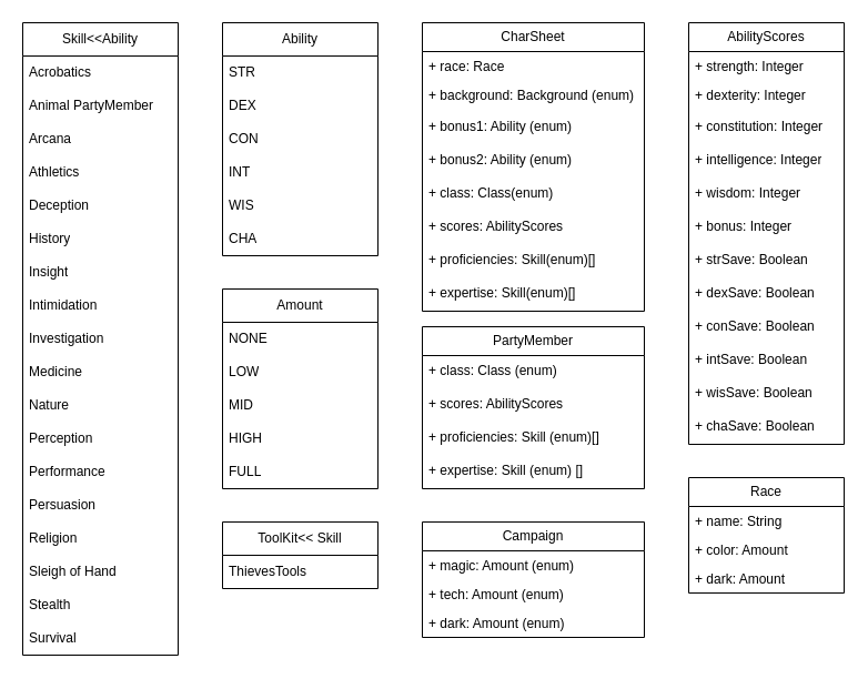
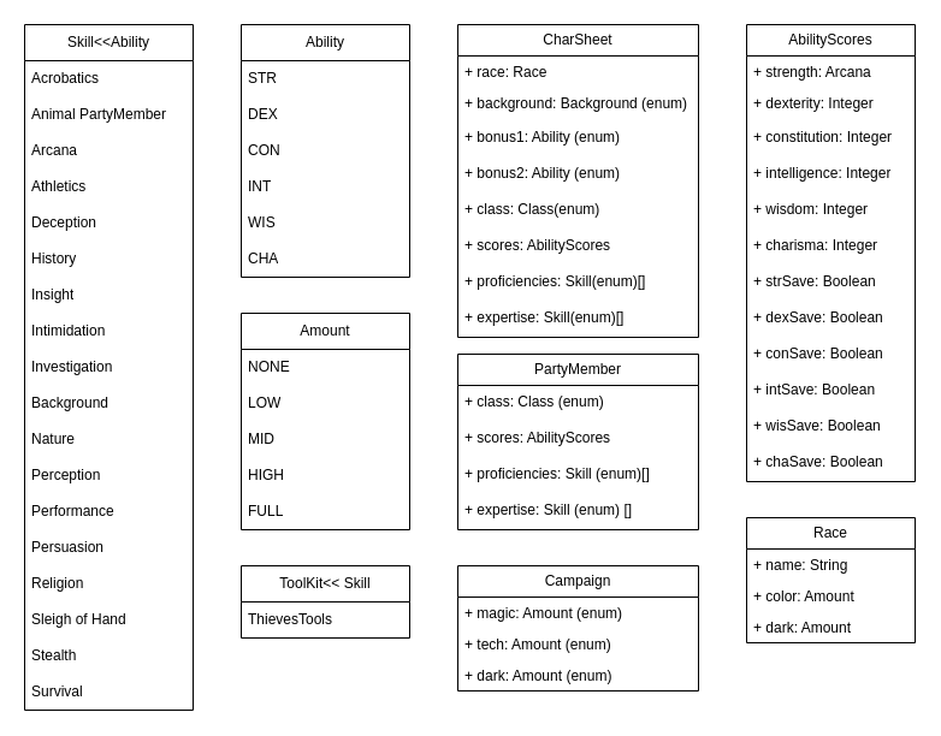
  <mxCell id="0" />
  <mxCell id="1" parent="0" />
  <mxCell id="2" value="CharSheet" style="swimlane;fontStyle=0;childLayout=stackLayout;horizontal=1;startSize=26;fillColor=none;horizontalStack=0;resizeParent=1;resizeParentMax=0;resizeLast=0;collapsible=1;marginBottom=0;whiteSpace=wrap;html=1;" vertex="1" parent="1"><mxGeometry x="380" y="20" width="200" height="260" as="geometry" /></mxCell>
  <mxCell id="3" value="+ race: Race" style="text;strokeColor=none;fillColor=none;align=left;verticalAlign=top;spacingLeft=4;spacingRight=4;overflow=hidden;rotatable=0;points=[[0,0.5],[1,0.5]];portConstraint=eastwest;whiteSpace=wrap;html=1;" vertex="1" parent="2"><mxGeometry y="26" width="200" height="26" as="geometry" /></mxCell>
  <mxCell id="4" value="+ background: Background (enum)" style="text;strokeColor=none;fillColor=none;align=left;verticalAlign=top;spacingLeft=4;spacingRight=4;overflow=hidden;rotatable=0;points=[[0,0.5],[1,0.5]];portConstraint=eastwest;whiteSpace=wrap;html=1;" vertex="1" parent="2"><mxGeometry y="52" width="200" height="28" as="geometry" /></mxCell>
  <mxCell id="5" value="&lt;div&gt;+ bonus1: Ability (enum)&lt;/div&gt;" style="text;strokeColor=none;fillColor=none;align=left;verticalAlign=top;spacingLeft=4;spacingRight=4;overflow=hidden;rotatable=0;points=[[0,0.5],[1,0.5]];portConstraint=eastwest;whiteSpace=wrap;html=1;" vertex="1" parent="2"><mxGeometry y="80" width="200" height="30" as="geometry" /></mxCell>
  <mxCell id="6" value="&lt;div&gt;+ bonus2: Ability (enum)&lt;/div&gt;" style="text;strokeColor=none;fillColor=none;align=left;verticalAlign=top;spacingLeft=4;spacingRight=4;overflow=hidden;rotatable=0;points=[[0,0.5],[1,0.5]];portConstraint=eastwest;whiteSpace=wrap;html=1;" vertex="1" parent="2"><mxGeometry y="110" width="200" height="30" as="geometry" /></mxCell>
  <mxCell id="7" value="&lt;div&gt;+ class: Class(enum)&lt;/div&gt;" style="text;strokeColor=none;fillColor=none;align=left;verticalAlign=top;spacingLeft=4;spacingRight=4;overflow=hidden;rotatable=0;points=[[0,0.5],[1,0.5]];portConstraint=eastwest;whiteSpace=wrap;html=1;" vertex="1" parent="2"><mxGeometry y="140" width="200" height="30" as="geometry" /></mxCell>
  <mxCell id="8" value="&lt;div&gt;+ scores: AbilityScores&lt;/div&gt;" style="text;strokeColor=none;fillColor=none;align=left;verticalAlign=top;spacingLeft=4;spacingRight=4;overflow=hidden;rotatable=0;points=[[0,0.5],[1,0.5]];portConstraint=eastwest;whiteSpace=wrap;html=1;" vertex="1" parent="2"><mxGeometry y="170" width="200" height="30" as="geometry" /></mxCell>
  <mxCell id="9" value="&lt;div&gt;+ proficiencies: Skill(enum)[]&lt;/div&gt;" style="text;strokeColor=none;fillColor=none;align=left;verticalAlign=top;spacingLeft=4;spacingRight=4;overflow=hidden;rotatable=0;points=[[0,0.5],[1,0.5]];portConstraint=eastwest;whiteSpace=wrap;html=1;" vertex="1" parent="2"><mxGeometry y="200" width="200" height="30" as="geometry" /></mxCell>
  <mxCell id="10" value="&lt;div&gt;+ expertise: Skill(enum)[]&lt;/div&gt;" style="text;strokeColor=none;fillColor=none;align=left;verticalAlign=top;spacingLeft=4;spacingRight=4;overflow=hidden;rotatable=0;points=[[0,0.5],[1,0.5]];portConstraint=eastwest;whiteSpace=wrap;html=1;" vertex="1" parent="2"><mxGeometry y="230" width="200" height="30" as="geometry" /></mxCell>
  <mxCell id="11" value="Ability" style="swimlane;fontStyle=0;childLayout=stackLayout;horizontal=1;startSize=30;horizontalStack=0;resizeParent=1;resizeParentMax=0;resizeLast=0;collapsible=1;marginBottom=0;whiteSpace=wrap;html=1;" vertex="1" parent="1"><mxGeometry x="200" y="20" width="140" height="210" as="geometry" /></mxCell>
  <mxCell id="12" value="STR" style="text;strokeColor=none;fillColor=none;align=left;verticalAlign=middle;spacingLeft=4;spacingRight=4;overflow=hidden;points=[[0,0.5],[1,0.5]];portConstraint=eastwest;rotatable=0;whiteSpace=wrap;html=1;" vertex="1" parent="11"><mxGeometry y="30" width="140" height="30" as="geometry" /></mxCell>
  <mxCell id="13" value="DEX" style="text;strokeColor=none;fillColor=none;align=left;verticalAlign=middle;spacingLeft=4;spacingRight=4;overflow=hidden;points=[[0,0.5],[1,0.5]];portConstraint=eastwest;rotatable=0;whiteSpace=wrap;html=1;" vertex="1" parent="11"><mxGeometry y="60" width="140" height="30" as="geometry" /></mxCell>
  <mxCell id="14" value="CON" style="text;strokeColor=none;fillColor=none;align=left;verticalAlign=middle;spacingLeft=4;spacingRight=4;overflow=hidden;points=[[0,0.5],[1,0.5]];portConstraint=eastwest;rotatable=0;whiteSpace=wrap;html=1;" vertex="1" parent="11"><mxGeometry y="90" width="140" height="30" as="geometry" /></mxCell>
  <mxCell id="15" value="INT" style="text;strokeColor=none;fillColor=none;align=left;verticalAlign=middle;spacingLeft=4;spacingRight=4;overflow=hidden;points=[[0,0.5],[1,0.5]];portConstraint=eastwest;rotatable=0;whiteSpace=wrap;html=1;" vertex="1" parent="11"><mxGeometry y="120" width="140" height="30" as="geometry" /></mxCell>
  <mxCell id="16" value="WIS" style="text;strokeColor=none;fillColor=none;align=left;verticalAlign=middle;spacingLeft=4;spacingRight=4;overflow=hidden;points=[[0,0.5],[1,0.5]];portConstraint=eastwest;rotatable=0;whiteSpace=wrap;html=1;" vertex="1" parent="11"><mxGeometry y="150" width="140" height="30" as="geometry" /></mxCell>
  <mxCell id="17" value="CHA" style="text;strokeColor=none;fillColor=none;align=left;verticalAlign=middle;spacingLeft=4;spacingRight=4;overflow=hidden;points=[[0,0.5],[1,0.5]];portConstraint=eastwest;rotatable=0;whiteSpace=wrap;html=1;" vertex="1" parent="11"><mxGeometry y="180" width="140" height="30" as="geometry" /></mxCell>
  <mxCell id="18" value="Skill&amp;lt;&amp;lt;Ability" style="swimlane;fontStyle=0;childLayout=stackLayout;horizontal=1;startSize=30;horizontalStack=0;resizeParent=1;resizeParentMax=0;resizeLast=0;collapsible=1;marginBottom=0;whiteSpace=wrap;html=1;" vertex="1" parent="1"><mxGeometry x="20" y="20" width="140" height="570" as="geometry" /></mxCell>
  <mxCell id="19" value="Acrobatics&lt;span style=&quot;white-space: pre;&quot;&gt; &lt;/span&gt;" style="text;strokeColor=none;fillColor=none;align=left;verticalAlign=middle;spacingLeft=4;spacingRight=4;overflow=hidden;points=[[0,0.5],[1,0.5]];portConstraint=eastwest;rotatable=0;whiteSpace=wrap;html=1;" vertex="1" parent="18"><mxGeometry y="30" width="140" height="30" as="geometry" /></mxCell>
  <mxCell id="20" value="Animal PartyMember" style="text;strokeColor=none;fillColor=none;align=left;verticalAlign=middle;spacingLeft=4;spacingRight=4;overflow=hidden;points=[[0,0.5],[1,0.5]];portConstraint=eastwest;rotatable=0;whiteSpace=wrap;html=1;" vertex="1" parent="18"><mxGeometry y="60" width="140" height="30" as="geometry" /></mxCell>
  <mxCell id="21" value="Arcana" style="text;strokeColor=none;fillColor=none;align=left;verticalAlign=middle;spacingLeft=4;spacingRight=4;overflow=hidden;points=[[0,0.5],[1,0.5]];portConstraint=eastwest;rotatable=0;whiteSpace=wrap;html=1;" vertex="1" parent="18"><mxGeometry y="90" width="140" height="30" as="geometry" /></mxCell>
  <mxCell id="22" value="Athletics" style="text;strokeColor=none;fillColor=none;align=left;verticalAlign=middle;spacingLeft=4;spacingRight=4;overflow=hidden;points=[[0,0.5],[1,0.5]];portConstraint=eastwest;rotatable=0;whiteSpace=wrap;html=1;" vertex="1" parent="18"><mxGeometry y="120" width="140" height="30" as="geometry" /></mxCell>
  <mxCell id="23" value="Deception" style="text;strokeColor=none;fillColor=none;align=left;verticalAlign=middle;spacingLeft=4;spacingRight=4;overflow=hidden;points=[[0,0.5],[1,0.5]];portConstraint=eastwest;rotatable=0;whiteSpace=wrap;html=1;" vertex="1" parent="18"><mxGeometry y="150" width="140" height="30" as="geometry" /></mxCell>
  <mxCell id="24" value="History" style="text;strokeColor=none;fillColor=none;align=left;verticalAlign=middle;spacingLeft=4;spacingRight=4;overflow=hidden;points=[[0,0.5],[1,0.5]];portConstraint=eastwest;rotatable=0;whiteSpace=wrap;html=1;" vertex="1" parent="18"><mxGeometry y="180" width="140" height="30" as="geometry" /></mxCell>
  <mxCell id="25" value="Insight" style="text;strokeColor=none;fillColor=none;align=left;verticalAlign=middle;spacingLeft=4;spacingRight=4;overflow=hidden;points=[[0,0.5],[1,0.5]];portConstraint=eastwest;rotatable=0;whiteSpace=wrap;html=1;" vertex="1" parent="18"><mxGeometry y="210" width="140" height="30" as="geometry" /></mxCell>
  <mxCell id="26" value="Intimidation" style="text;strokeColor=none;fillColor=none;align=left;verticalAlign=middle;spacingLeft=4;spacingRight=4;overflow=hidden;points=[[0,0.5],[1,0.5]];portConstraint=eastwest;rotatable=0;whiteSpace=wrap;html=1;" vertex="1" parent="18"><mxGeometry y="240" width="140" height="30" as="geometry" /></mxCell>
  <mxCell id="27" value="Investigation" style="text;strokeColor=none;fillColor=none;align=left;verticalAlign=middle;spacingLeft=4;spacingRight=4;overflow=hidden;points=[[0,0.5],[1,0.5]];portConstraint=eastwest;rotatable=0;whiteSpace=wrap;html=1;" vertex="1" parent="18"><mxGeometry y="270" width="140" height="30" as="geometry" /></mxCell>
- <mxCell id="28" value="Medicine" style="text;strokeColor=none;fillColor=none;align=left;verticalAlign=middle;spacingLeft=4;spacingRight=4;overflow=hidden;points=[[0,0.5],[1,0.5]];portConstraint=eastwest;rotatable=0;whiteSpace=wrap;html=1;" vertex="1" parent="18"><mxGeometry y="300" width="140" height="30" as="geometry" /></mxCell>
+ <mxCell id="28" value="Background" style="text;strokeColor=none;fillColor=none;align=left;verticalAlign=middle;spacingLeft=4;spacingRight=4;overflow=hidden;points=[[0,0.5],[1,0.5]];portConstraint=eastwest;rotatable=0;whiteSpace=wrap;html=1;" vertex="1" parent="18"><mxGeometry y="300" width="140" height="30" as="geometry" /></mxCell>
  <mxCell id="29" value="Nature" style="text;strokeColor=none;fillColor=none;align=left;verticalAlign=middle;spacingLeft=4;spacingRight=4;overflow=hidden;points=[[0,0.5],[1,0.5]];portConstraint=eastwest;rotatable=0;whiteSpace=wrap;html=1;" vertex="1" parent="18"><mxGeometry y="330" width="140" height="30" as="geometry" /></mxCell>
  <mxCell id="30" value="Perception" style="text;strokeColor=none;fillColor=none;align=left;verticalAlign=middle;spacingLeft=4;spacingRight=4;overflow=hidden;points=[[0,0.5],[1,0.5]];portConstraint=eastwest;rotatable=0;whiteSpace=wrap;html=1;" vertex="1" parent="18"><mxGeometry y="360" width="140" height="30" as="geometry" /></mxCell>
  <mxCell id="31" value="Performance" style="text;strokeColor=none;fillColor=none;align=left;verticalAlign=middle;spacingLeft=4;spacingRight=4;overflow=hidden;points=[[0,0.5],[1,0.5]];portConstraint=eastwest;rotatable=0;whiteSpace=wrap;html=1;" vertex="1" parent="18"><mxGeometry y="390" width="140" height="30" as="geometry" /></mxCell>
  <mxCell id="32" value="Persuasion" style="text;strokeColor=none;fillColor=none;align=left;verticalAlign=middle;spacingLeft=4;spacingRight=4;overflow=hidden;points=[[0,0.5],[1,0.5]];portConstraint=eastwest;rotatable=0;whiteSpace=wrap;html=1;" vertex="1" parent="18"><mxGeometry y="420" width="140" height="30" as="geometry" /></mxCell>
  <mxCell id="33" value="Religion" style="text;strokeColor=none;fillColor=none;align=left;verticalAlign=middle;spacingLeft=4;spacingRight=4;overflow=hidden;points=[[0,0.5],[1,0.5]];portConstraint=eastwest;rotatable=0;whiteSpace=wrap;html=1;" vertex="1" parent="18"><mxGeometry y="450" width="140" height="30" as="geometry" /></mxCell>
  <mxCell id="34" value="Sleigh of Hand" style="text;strokeColor=none;fillColor=none;align=left;verticalAlign=middle;spacingLeft=4;spacingRight=4;overflow=hidden;points=[[0,0.5],[1,0.5]];portConstraint=eastwest;rotatable=0;whiteSpace=wrap;html=1;" vertex="1" parent="18"><mxGeometry y="480" width="140" height="30" as="geometry" /></mxCell>
  <mxCell id="35" value="Stealth" style="text;strokeColor=none;fillColor=none;align=left;verticalAlign=middle;spacingLeft=4;spacingRight=4;overflow=hidden;points=[[0,0.5],[1,0.5]];portConstraint=eastwest;rotatable=0;whiteSpace=wrap;html=1;" vertex="1" parent="18"><mxGeometry y="510" width="140" height="30" as="geometry" /></mxCell>
  <mxCell id="36" value="&lt;div&gt;Survival&lt;/div&gt;" style="text;strokeColor=none;fillColor=none;align=left;verticalAlign=middle;spacingLeft=4;spacingRight=4;overflow=hidden;points=[[0,0.5],[1,0.5]];portConstraint=eastwest;rotatable=0;whiteSpace=wrap;html=1;" vertex="1" parent="18"><mxGeometry y="540" width="140" height="30" as="geometry" /></mxCell>
  <mxCell id="37" value="AbilityScores" style="swimlane;fontStyle=0;childLayout=stackLayout;horizontal=1;startSize=26;fillColor=none;horizontalStack=0;resizeParent=1;resizeParentMax=0;resizeLast=0;collapsible=1;marginBottom=0;whiteSpace=wrap;html=1;" vertex="1" parent="1"><mxGeometry x="620" y="20" width="140" height="380" as="geometry" /></mxCell>
- <mxCell id="38" value="+ strength: Integer" style="text;strokeColor=none;fillColor=none;align=left;verticalAlign=top;spacingLeft=4;spacingRight=4;overflow=hidden;rotatable=0;points=[[0,0.5],[1,0.5]];portConstraint=eastwest;whiteSpace=wrap;html=1;" vertex="1" parent="37"><mxGeometry y="26" width="140" height="26" as="geometry" /></mxCell>
+ <mxCell id="38" value="+ strength: Arcana" style="text;strokeColor=none;fillColor=none;align=left;verticalAlign=top;spacingLeft=4;spacingRight=4;overflow=hidden;rotatable=0;points=[[0,0.5],[1,0.5]];portConstraint=eastwest;whiteSpace=wrap;html=1;" vertex="1" parent="37"><mxGeometry y="26" width="140" height="26" as="geometry" /></mxCell>
  <mxCell id="39" value="+ dexterity: Integer" style="text;strokeColor=none;fillColor=none;align=left;verticalAlign=top;spacingLeft=4;spacingRight=4;overflow=hidden;rotatable=0;points=[[0,0.5],[1,0.5]];portConstraint=eastwest;whiteSpace=wrap;html=1;" vertex="1" parent="37"><mxGeometry y="52" width="140" height="28" as="geometry" /></mxCell>
  <mxCell id="40" value="&lt;div&gt;+ constitution: Integer&lt;/div&gt;" style="text;strokeColor=none;fillColor=none;align=left;verticalAlign=top;spacingLeft=4;spacingRight=4;overflow=hidden;rotatable=0;points=[[0,0.5],[1,0.5]];portConstraint=eastwest;whiteSpace=wrap;html=1;" vertex="1" parent="37"><mxGeometry y="80" width="140" height="30" as="geometry" /></mxCell>
  <mxCell id="41" value="+ intelligence: Integer" style="text;strokeColor=none;fillColor=none;align=left;verticalAlign=top;spacingLeft=4;spacingRight=4;overflow=hidden;rotatable=0;points=[[0,0.5],[1,0.5]];portConstraint=eastwest;whiteSpace=wrap;html=1;" vertex="1" parent="37"><mxGeometry y="110" width="140" height="30" as="geometry" /></mxCell>
  <mxCell id="42" value="+ wisdom: Integer" style="text;strokeColor=none;fillColor=none;align=left;verticalAlign=top;spacingLeft=4;spacingRight=4;overflow=hidden;rotatable=0;points=[[0,0.5],[1,0.5]];portConstraint=eastwest;whiteSpace=wrap;html=1;" vertex="1" parent="37"><mxGeometry y="140" width="140" height="30" as="geometry" /></mxCell>
- <mxCell id="43" value="+ bonus: Integer" style="text;strokeColor=none;fillColor=none;align=left;verticalAlign=top;spacingLeft=4;spacingRight=4;overflow=hidden;rotatable=0;points=[[0,0.5],[1,0.5]];portConstraint=eastwest;whiteSpace=wrap;html=1;" vertex="1" parent="37"><mxGeometry y="170" width="140" height="30" as="geometry" /></mxCell>
+ <mxCell id="43" value="+ charisma: Integer" style="text;strokeColor=none;fillColor=none;align=left;verticalAlign=top;spacingLeft=4;spacingRight=4;overflow=hidden;rotatable=0;points=[[0,0.5],[1,0.5]];portConstraint=eastwest;whiteSpace=wrap;html=1;" vertex="1" parent="37"><mxGeometry y="170" width="140" height="30" as="geometry" /></mxCell>
  <mxCell id="44" value="&lt;div&gt;+ strSave: Boolean&lt;br&gt;&lt;/div&gt;" style="text;strokeColor=none;fillColor=none;align=left;verticalAlign=top;spacingLeft=4;spacingRight=4;overflow=hidden;rotatable=0;points=[[0,0.5],[1,0.5]];portConstraint=eastwest;whiteSpace=wrap;html=1;" vertex="1" parent="37"><mxGeometry y="200" width="140" height="30" as="geometry" /></mxCell>
  <mxCell id="45" value="&lt;div&gt;+ dexSave: Boolean&lt;br&gt;&lt;/div&gt;" style="text;strokeColor=none;fillColor=none;align=left;verticalAlign=top;spacingLeft=4;spacingRight=4;overflow=hidden;rotatable=0;points=[[0,0.5],[1,0.5]];portConstraint=eastwest;whiteSpace=wrap;html=1;" vertex="1" parent="37"><mxGeometry y="230" width="140" height="30" as="geometry" /></mxCell>
  <mxCell id="46" value="&lt;div&gt;+ conSave: Boolean&lt;br&gt;&lt;/div&gt;" style="text;strokeColor=none;fillColor=none;align=left;verticalAlign=top;spacingLeft=4;spacingRight=4;overflow=hidden;rotatable=0;points=[[0,0.5],[1,0.5]];portConstraint=eastwest;whiteSpace=wrap;html=1;" vertex="1" parent="37"><mxGeometry y="260" width="140" height="30" as="geometry" /></mxCell>
  <mxCell id="47" value="&lt;div&gt;+ intSave: Boolean&lt;br&gt;&lt;/div&gt;" style="text;strokeColor=none;fillColor=none;align=left;verticalAlign=top;spacingLeft=4;spacingRight=4;overflow=hidden;rotatable=0;points=[[0,0.5],[1,0.5]];portConstraint=eastwest;whiteSpace=wrap;html=1;" vertex="1" parent="37"><mxGeometry y="290" width="140" height="30" as="geometry" /></mxCell>
  <mxCell id="48" value="&lt;div&gt;+ wisSave: Boolean&lt;br&gt;&lt;/div&gt;" style="text;strokeColor=none;fillColor=none;align=left;verticalAlign=top;spacingLeft=4;spacingRight=4;overflow=hidden;rotatable=0;points=[[0,0.5],[1,0.5]];portConstraint=eastwest;whiteSpace=wrap;html=1;" vertex="1" parent="37"><mxGeometry y="320" width="140" height="30" as="geometry" /></mxCell>
  <mxCell id="49" value="&lt;div&gt;+ chaSave: Boolean&lt;br&gt;&lt;/div&gt;" style="text;strokeColor=none;fillColor=none;align=left;verticalAlign=top;spacingLeft=4;spacingRight=4;overflow=hidden;rotatable=0;points=[[0,0.5],[1,0.5]];portConstraint=eastwest;whiteSpace=wrap;html=1;" vertex="1" parent="37"><mxGeometry y="350" width="140" height="30" as="geometry" /></mxCell>
  <mxCell id="50" value="Amount" style="swimlane;fontStyle=0;childLayout=stackLayout;horizontal=1;startSize=30;horizontalStack=0;resizeParent=1;resizeParentMax=0;resizeLast=0;collapsible=1;marginBottom=0;whiteSpace=wrap;html=1;" vertex="1" parent="1"><mxGeometry x="200" y="260" width="140" height="180" as="geometry" /></mxCell>
  <mxCell id="51" value="NONE" style="text;strokeColor=none;fillColor=none;align=left;verticalAlign=middle;spacingLeft=4;spacingRight=4;overflow=hidden;points=[[0,0.5],[1,0.5]];portConstraint=eastwest;rotatable=0;whiteSpace=wrap;html=1;" vertex="1" parent="50"><mxGeometry y="30" width="140" height="30" as="geometry" /></mxCell>
  <mxCell id="52" value="LOW" style="text;strokeColor=none;fillColor=none;align=left;verticalAlign=middle;spacingLeft=4;spacingRight=4;overflow=hidden;points=[[0,0.5],[1,0.5]];portConstraint=eastwest;rotatable=0;whiteSpace=wrap;html=1;" vertex="1" parent="50"><mxGeometry y="60" width="140" height="30" as="geometry" /></mxCell>
  <mxCell id="53" value="MID" style="text;strokeColor=none;fillColor=none;align=left;verticalAlign=middle;spacingLeft=4;spacingRight=4;overflow=hidden;points=[[0,0.5],[1,0.5]];portConstraint=eastwest;rotatable=0;whiteSpace=wrap;html=1;" vertex="1" parent="50"><mxGeometry y="90" width="140" height="30" as="geometry" /></mxCell>
  <mxCell id="54" value="HIGH" style="text;strokeColor=none;fillColor=none;align=left;verticalAlign=middle;spacingLeft=4;spacingRight=4;overflow=hidden;points=[[0,0.5],[1,0.5]];portConstraint=eastwest;rotatable=0;whiteSpace=wrap;html=1;" vertex="1" parent="50"><mxGeometry y="120" width="140" height="30" as="geometry" /></mxCell>
  <mxCell id="55" value="FULL" style="text;strokeColor=none;fillColor=none;align=left;verticalAlign=middle;spacingLeft=4;spacingRight=4;overflow=hidden;points=[[0,0.5],[1,0.5]];portConstraint=eastwest;rotatable=0;whiteSpace=wrap;html=1;" vertex="1" parent="50"><mxGeometry y="150" width="140" height="30" as="geometry" /></mxCell>
  <mxCell id="56" value="Campaign" style="swimlane;fontStyle=0;childLayout=stackLayout;horizontal=1;startSize=26;fillColor=none;horizontalStack=0;resizeParent=1;resizeParentMax=0;resizeLast=0;collapsible=1;marginBottom=0;whiteSpace=wrap;html=1;" vertex="1" parent="1"><mxGeometry x="380" y="470" width="200" height="104" as="geometry" /></mxCell>
  <mxCell id="57" value="+ magic: Amount (enum)" style="text;strokeColor=none;fillColor=none;align=left;verticalAlign=top;spacingLeft=4;spacingRight=4;overflow=hidden;rotatable=0;points=[[0,0.5],[1,0.5]];portConstraint=eastwest;whiteSpace=wrap;html=1;" vertex="1" parent="56"><mxGeometry y="26" width="200" height="26" as="geometry" /></mxCell>
  <mxCell id="58" value="+ tech: Amount (enum)" style="text;strokeColor=none;fillColor=none;align=left;verticalAlign=top;spacingLeft=4;spacingRight=4;overflow=hidden;rotatable=0;points=[[0,0.5],[1,0.5]];portConstraint=eastwest;whiteSpace=wrap;html=1;" vertex="1" parent="56"><mxGeometry y="52" width="200" height="26" as="geometry" /></mxCell>
  <mxCell id="59" value="&lt;div&gt;+ dark: Amount (enum)&lt;/div&gt;" style="text;strokeColor=none;fillColor=none;align=left;verticalAlign=top;spacingLeft=4;spacingRight=4;overflow=hidden;rotatable=0;points=[[0,0.5],[1,0.5]];portConstraint=eastwest;whiteSpace=wrap;html=1;" vertex="1" parent="56"><mxGeometry y="78" width="200" height="26" as="geometry" /></mxCell>
  <mxCell id="60" value="Race" style="swimlane;fontStyle=0;childLayout=stackLayout;horizontal=1;startSize=26;fillColor=none;horizontalStack=0;resizeParent=1;resizeParentMax=0;resizeLast=0;collapsible=1;marginBottom=0;whiteSpace=wrap;html=1;" vertex="1" parent="1"><mxGeometry x="620" y="430" width="140" height="104" as="geometry" /></mxCell>
  <mxCell id="61" value="+ name: String" style="text;strokeColor=none;fillColor=none;align=left;verticalAlign=top;spacingLeft=4;spacingRight=4;overflow=hidden;rotatable=0;points=[[0,0.5],[1,0.5]];portConstraint=eastwest;whiteSpace=wrap;html=1;" vertex="1" parent="60"><mxGeometry y="26" width="140" height="26" as="geometry" /></mxCell>
  <mxCell id="62" value="+ color: Amount" style="text;strokeColor=none;fillColor=none;align=left;verticalAlign=top;spacingLeft=4;spacingRight=4;overflow=hidden;rotatable=0;points=[[0,0.5],[1,0.5]];portConstraint=eastwest;whiteSpace=wrap;html=1;" vertex="1" parent="60"><mxGeometry y="52" width="140" height="26" as="geometry" /></mxCell>
  <mxCell id="63" value="+ dark: Amount" style="text;strokeColor=none;fillColor=none;align=left;verticalAlign=top;spacingLeft=4;spacingRight=4;overflow=hidden;rotatable=0;points=[[0,0.5],[1,0.5]];portConstraint=eastwest;whiteSpace=wrap;html=1;" vertex="1" parent="60"><mxGeometry y="78" width="140" height="26" as="geometry" /></mxCell>
  <mxCell id="64" value="PartyMember" style="swimlane;fontStyle=0;childLayout=stackLayout;horizontal=1;startSize=26;fillColor=none;horizontalStack=0;resizeParent=1;resizeParentMax=0;resizeLast=0;collapsible=1;marginBottom=0;whiteSpace=wrap;html=1;" vertex="1" parent="1"><mxGeometry x="380" y="294" width="200" height="146" as="geometry" /></mxCell>
  <mxCell id="65" value="&lt;div&gt;+ class: Class (enum)&lt;/div&gt;" style="text;strokeColor=none;fillColor=none;align=left;verticalAlign=top;spacingLeft=4;spacingRight=4;overflow=hidden;rotatable=0;points=[[0,0.5],[1,0.5]];portConstraint=eastwest;whiteSpace=wrap;html=1;" vertex="1" parent="64"><mxGeometry y="26" width="200" height="30" as="geometry" /></mxCell>
  <mxCell id="66" value="&lt;div&gt;+ scores: AbilityScores&lt;/div&gt;" style="text;strokeColor=none;fillColor=none;align=left;verticalAlign=top;spacingLeft=4;spacingRight=4;overflow=hidden;rotatable=0;points=[[0,0.5],[1,0.5]];portConstraint=eastwest;whiteSpace=wrap;html=1;" vertex="1" parent="64"><mxGeometry y="56" width="200" height="30" as="geometry" /></mxCell>
  <mxCell id="67" value="&lt;div&gt;+ proficiencies: Skill (enum)[]&lt;/div&gt;&lt;div&gt;&lt;br&gt;&lt;/div&gt;" style="text;strokeColor=none;fillColor=none;align=left;verticalAlign=top;spacingLeft=4;spacingRight=4;overflow=hidden;rotatable=0;points=[[0,0.5],[1,0.5]];portConstraint=eastwest;whiteSpace=wrap;html=1;" vertex="1" parent="64"><mxGeometry y="86" width="200" height="30" as="geometry" /></mxCell>
  <mxCell id="68" value="&lt;div&gt;+ expertise: Skill (enum) []&lt;/div&gt;" style="text;strokeColor=none;fillColor=none;align=left;verticalAlign=top;spacingLeft=4;spacingRight=4;overflow=hidden;rotatable=0;points=[[0,0.5],[1,0.5]];portConstraint=eastwest;whiteSpace=wrap;html=1;" vertex="1" parent="64"><mxGeometry y="116" width="200" height="30" as="geometry" /></mxCell>
  <mxCell id="69" value="&lt;div&gt;ToolKit&amp;lt;&amp;lt; Skill&lt;/div&gt;" style="swimlane;fontStyle=0;childLayout=stackLayout;horizontal=1;startSize=30;horizontalStack=0;resizeParent=1;resizeParentMax=0;resizeLast=0;collapsible=1;marginBottom=0;whiteSpace=wrap;html=1;" vertex="1" parent="1"><mxGeometry x="200" y="470" width="140" height="60" as="geometry" /></mxCell>
  <mxCell id="70" value="ThievesTools" style="text;strokeColor=none;fillColor=none;align=left;verticalAlign=middle;spacingLeft=4;spacingRight=4;overflow=hidden;points=[[0,0.5],[1,0.5]];portConstraint=eastwest;rotatable=0;whiteSpace=wrap;html=1;" vertex="1" parent="69"><mxGeometry y="30" width="140" height="30" as="geometry" /></mxCell>
